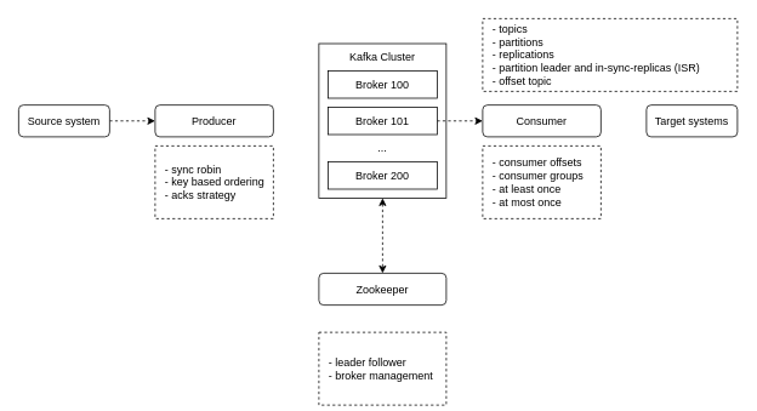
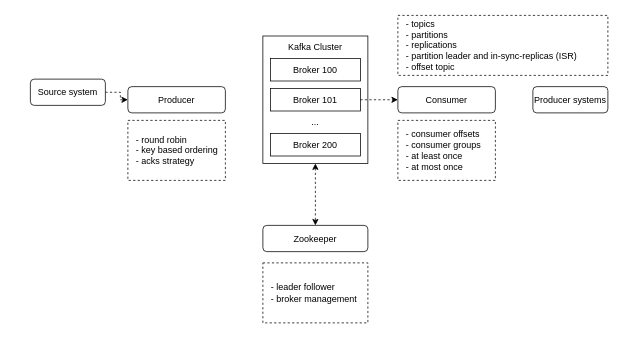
  <mxCell id="0" />
  <mxCell id="1" parent="0" />
  <mxCell id="2" style="edgeStyle=orthogonalEdgeStyle;rounded=0;orthogonalLoop=1;jettySize=auto;html=1;entryX=0.5;entryY=0;entryDx=0;entryDy=0;startArrow=classic;startFill=1;dashed=1;" edge="1" parent="1" source="3" target="14"><mxGeometry relative="1" as="geometry" /></mxCell>
  <mxCell id="3" value="Kafka Cluster" style="rounded=0;whiteSpace=wrap;html=1;labelPosition=center;verticalLabelPosition=middle;align=center;verticalAlign=top;" vertex="1" parent="1"><mxGeometry x="350" y="47.5" width="140" height="170" as="geometry" /></mxCell>
  <mxCell id="4" value="Broker 100" style="rounded=0;whiteSpace=wrap;html=1;" vertex="1" parent="1"><mxGeometry x="360" y="77.5" width="120" height="30" as="geometry" /></mxCell>
  <mxCell id="5" style="edgeStyle=orthogonalEdgeStyle;rounded=0;orthogonalLoop=1;jettySize=auto;html=1;entryX=0;entryY=0.5;entryDx=0;entryDy=0;dashed=1;startArrow=none;startFill=0;" edge="1" parent="1" source="6" target="10"><mxGeometry relative="1" as="geometry" /></mxCell>
  <mxCell id="6" value="Broker 101" style="rounded=0;whiteSpace=wrap;html=1;" vertex="1" parent="1"><mxGeometry x="360" y="117.5" width="120" height="30" as="geometry" /></mxCell>
  <mxCell id="7" value="Broker 200" style="rounded=0;whiteSpace=wrap;html=1;" vertex="1" parent="1"><mxGeometry x="360" y="177.5" width="120" height="30" as="geometry" /></mxCell>
  <mxCell id="8" value="..." style="text;html=1;strokeColor=none;fillColor=none;align=center;verticalAlign=middle;whiteSpace=wrap;rounded=0;" vertex="1" parent="1"><mxGeometry x="390" y="147.5" width="60" height="30" as="geometry" /></mxCell>
  <mxCell id="9" value="Producer" style="rounded=1;whiteSpace=wrap;html=1;" vertex="1" parent="1"><mxGeometry x="170" y="115" width="130" height="35" as="geometry" /></mxCell>
  <mxCell id="10" value="Consumer" style="rounded=1;whiteSpace=wrap;html=1;" vertex="1" parent="1"><mxGeometry x="530" y="115" width="130" height="35" as="geometry" /></mxCell>
  <mxCell id="11" style="edgeStyle=orthogonalEdgeStyle;rounded=0;orthogonalLoop=1;jettySize=auto;html=1;entryX=0;entryY=0.5;entryDx=0;entryDy=0;dashed=1;startArrow=none;startFill=0;" edge="1" parent="1" source="12" target="9"><mxGeometry relative="1" as="geometry" /></mxCell>
- <mxCell id="12" value="Source system" style="rounded=1;whiteSpace=wrap;html=1;" vertex="1" parent="1"><mxGeometry x="20" y="115" width="100" height="35" as="geometry" /></mxCell>
- <mxCell id="13" value="Target systems" style="rounded=1;whiteSpace=wrap;html=1;" vertex="1" parent="1"><mxGeometry x="710" y="115" width="100" height="35" as="geometry" /></mxCell>
+ <mxCell id="12" value="Source system" style="rounded=1;whiteSpace=wrap;html=1;" vertex="1" parent="1"><mxGeometry x="40" y="105" width="100" height="35" as="geometry" /></mxCell>
+ <mxCell id="13" value="Producer systems" style="rounded=1;whiteSpace=wrap;html=1;" vertex="1" parent="1"><mxGeometry x="710" y="115" width="100" height="35" as="geometry" /></mxCell>
  <mxCell id="14" value="Zookeeper" style="rounded=1;whiteSpace=wrap;html=1;" vertex="1" parent="1"><mxGeometry x="350" y="300" width="140" height="35" as="geometry" /></mxCell>
- <mxCell id="15" value="- sync robin&lt;br&gt;- key based ordering&lt;br&gt;- acks strategy" style="rounded=0;whiteSpace=wrap;html=1;align=left;dashed=1;perimeterSpacing=0;strokeWidth=1;labelBorderColor=none;spacingLeft=9;" vertex="1" parent="1"><mxGeometry x="170" y="160" width="130" height="80" as="geometry" /></mxCell>
+ <mxCell id="15" value="- round robin&lt;br&gt;- key based ordering&lt;br&gt;- acks strategy" style="rounded=0;whiteSpace=wrap;html=1;align=left;dashed=1;perimeterSpacing=0;strokeWidth=1;labelBorderColor=none;spacingLeft=9;" vertex="1" parent="1"><mxGeometry x="170" y="160" width="130" height="80" as="geometry" /></mxCell>
  <mxCell id="16" value="- consumer offsets&lt;br&gt;- consumer groups&lt;br&gt;- at least once&lt;br&gt;- at most once" style="rounded=0;whiteSpace=wrap;html=1;align=left;dashed=1;perimeterSpacing=0;strokeWidth=1;labelBorderColor=none;spacingLeft=9;" vertex="1" parent="1"><mxGeometry x="530" y="160" width="130" height="80" as="geometry" /></mxCell>
- <mxCell id="17" value="- leader follower&lt;br&gt;- broker management" style="rounded=0;whiteSpace=wrap;html=1;align=left;dashed=1;perimeterSpacing=0;strokeWidth=1;labelBorderColor=none;spacingLeft=9;" vertex="1" parent="1"><mxGeometry x="350" y="365" width="140" height="80" as="geometry" /></mxCell>
+ <mxCell id="17" value="- leader follower&lt;br&gt;- broker management" style="rounded=0;whiteSpace=wrap;html=1;align=left;dashed=1;perimeterSpacing=0;strokeWidth=1;labelBorderColor=none;spacingLeft=9;" vertex="1" parent="1"><mxGeometry x="350" y="350" width="140" height="80" as="geometry" /></mxCell>
  <mxCell id="18" value="- topics&lt;br&gt;- partitions&lt;br&gt;- replications&lt;br&gt;- partition leader and in-sync-replicas (ISR)&lt;br&gt;- offset topic" style="rounded=0;whiteSpace=wrap;html=1;align=left;dashed=1;perimeterSpacing=0;strokeWidth=1;labelBorderColor=none;spacingLeft=9;" vertex="1" parent="1"><mxGeometry x="530" y="20" width="280" height="80" as="geometry" /></mxCell>
